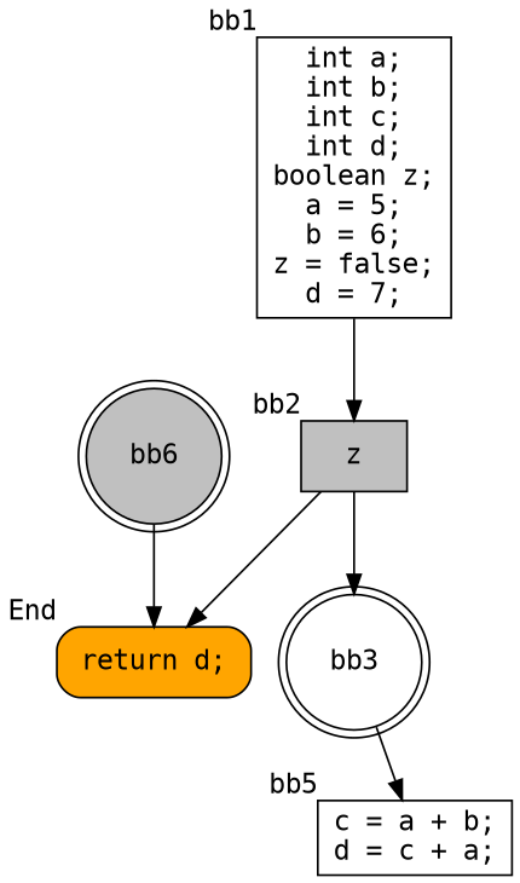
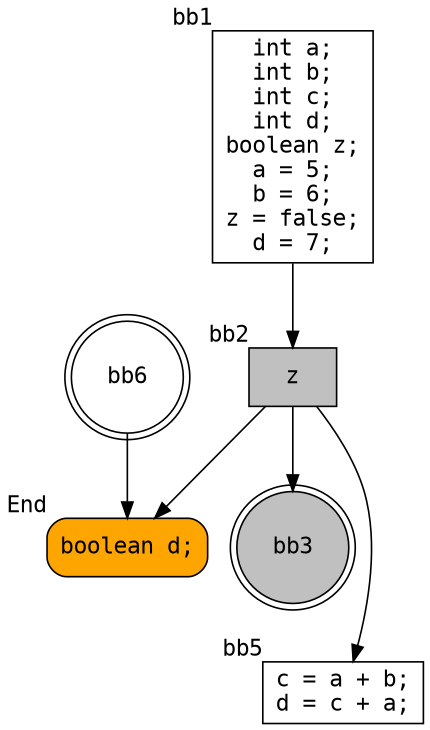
  digraph {
    rankdir=TB
    node [fillcolor=gray fontname=monospace shape=box style=filled]
    n1 [fillcolor=white label="int a;\nint b;\nint c;\nint d;\nboolean z;\na = 5;\nb = 6;\nz = false;\nd = 7;\n" xlabel=bb1]
    n2 [label="z\n" xlabel=bb2]
-   n3 [fillcolor=orange label="return d;\n" style="rounded,filled" xlabel=End]
-   bb3 [fillcolor=white shape=doublecircle]
+   n3 [fillcolor=orange label="boolean d;\n" style="rounded,filled" xlabel=End]
+   bb3 [shape=doublecircle]
    n5 [fillcolor=white label="c = a + b;\nd = c + a;\n" xlabel=bb5]
-   bb6 [shape=doublecircle]
+   bb6 [fillcolor=white shape=doublecircle]
    n1 -> n2
    n2 -> n3
    n2 -> bb3
-   bb3 -> n5
+   n2 -> n5
    bb6 -> n3
  }
